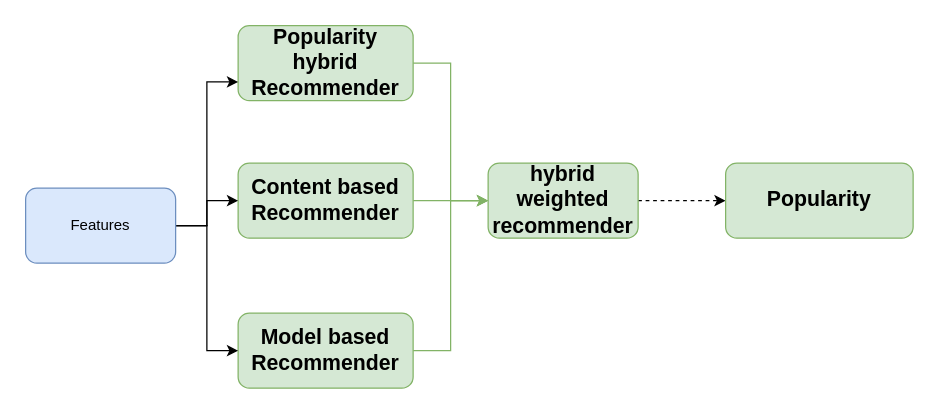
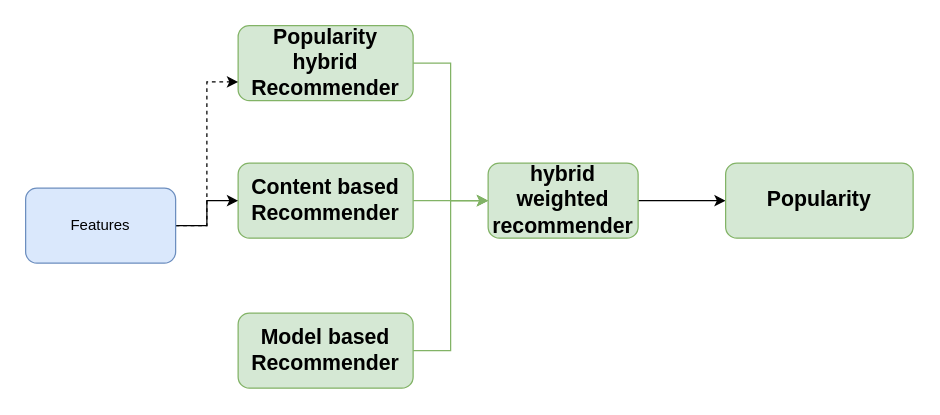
  <mxCell id="0" />
  <mxCell id="1" parent="0" />
  <mxCell id="2" style="edgeStyle=orthogonalEdgeStyle;rounded=0;orthogonalLoop=1;jettySize=auto;html=1;entryX=0;entryY=0.5;entryDx=0;entryDy=0;fontSize=17;fontStyle=1;fillColor=#d5e8d4;strokeColor=#82b366;" edge="1" parent="1" source="3" target="9"><mxGeometry relative="1" as="geometry" /></mxCell>
  <mxCell id="3" value="Popularity hybrid&lt;br style=&quot;font-size: 17px;&quot;&gt;Recommender" style="rounded=1;whiteSpace=wrap;html=1;fontSize=17;fontStyle=1;fillColor=#d5e8d4;strokeColor=#82b366;" vertex="1" parent="1"><mxGeometry x="190" y="20" width="140" height="60" as="geometry" /></mxCell>
  <mxCell id="4" style="edgeStyle=orthogonalEdgeStyle;rounded=0;orthogonalLoop=1;jettySize=auto;html=1;exitX=1;exitY=0.5;exitDx=0;exitDy=0;fontSize=17;fontStyle=1;fillColor=#d5e8d4;strokeColor=#82b366;" edge="1" parent="1" source="5"><mxGeometry relative="1" as="geometry"><mxPoint x="390" y="160" as="targetPoint" /></mxGeometry></mxCell>
  <mxCell id="5" value="Content based&lt;br style=&quot;font-size: 17px;&quot;&gt;Recommender" style="rounded=1;whiteSpace=wrap;html=1;fontSize=17;fontStyle=1;fillColor=#d5e8d4;strokeColor=#82b366;" vertex="1" parent="1"><mxGeometry x="190" y="130" width="140" height="60" as="geometry" /></mxCell>
  <mxCell id="6" style="edgeStyle=orthogonalEdgeStyle;rounded=0;orthogonalLoop=1;jettySize=auto;html=1;fontSize=17;fontStyle=1;fillColor=#d5e8d4;strokeColor=#82b366;" edge="1" parent="1" source="7"><mxGeometry relative="1" as="geometry"><mxPoint x="390" y="160" as="targetPoint" /><Array as="points"><mxPoint x="360" y="280" /><mxPoint x="360" y="160" /></Array></mxGeometry></mxCell>
  <mxCell id="7" value="Model based&lt;br style=&quot;font-size: 17px;&quot;&gt;Recommender" style="rounded=1;whiteSpace=wrap;html=1;fontSize=17;fontStyle=1;fillColor=#d5e8d4;strokeColor=#82b366;" vertex="1" parent="1"><mxGeometry x="190" y="250" width="140" height="60" as="geometry" /></mxCell>
- <mxCell id="8" style="edgeStyle=orthogonalEdgeStyle;rounded=0;orthogonalLoop=1;jettySize=auto;html=1;dashed=1;" edge="1" parent="1" source="9" target="10"><mxGeometry relative="1" as="geometry" /></mxCell>
+ <mxCell id="8" style="edgeStyle=orthogonalEdgeStyle;rounded=0;orthogonalLoop=1;jettySize=auto;html=1;" edge="1" parent="1" source="9" target="10"><mxGeometry relative="1" as="geometry" /></mxCell>
  <mxCell id="9" value="hybrid weighted&lt;br style=&quot;font-size: 17px;&quot;&gt;recommender" style="rounded=1;whiteSpace=wrap;html=1;fontSize=17;fontStyle=1;fillColor=#d5e8d4;strokeColor=#82b366;" vertex="1" parent="1"><mxGeometry x="390" y="130" width="120" height="60" as="geometry" /></mxCell>
  <mxCell id="10" value="Popularity" style="rounded=1;whiteSpace=wrap;html=1;fontSize=17;fontStyle=1;fillColor=#d5e8d4;strokeColor=#82b366;" vertex="1" parent="1"><mxGeometry x="580" y="130" width="150" height="60" as="geometry" /></mxCell>
- <mxCell id="11" style="edgeStyle=orthogonalEdgeStyle;rounded=0;orthogonalLoop=1;jettySize=auto;html=1;entryX=0;entryY=0.75;entryDx=0;entryDy=0;" edge="1" parent="1" source="14" target="3"><mxGeometry relative="1" as="geometry" /></mxCell>
+ <mxCell id="11" style="edgeStyle=orthogonalEdgeStyle;rounded=0;orthogonalLoop=1;jettySize=auto;html=1;entryX=0;entryY=0.75;entryDx=0;entryDy=0;dashed=1;" edge="1" parent="1" source="14" target="3"><mxGeometry relative="1" as="geometry" /></mxCell>
  <mxCell id="12" style="edgeStyle=orthogonalEdgeStyle;rounded=0;orthogonalLoop=1;jettySize=auto;html=1;entryX=0;entryY=0.5;entryDx=0;entryDy=0;" edge="1" parent="1" source="14" target="5"><mxGeometry relative="1" as="geometry" /></mxCell>
- <mxCell id="13" style="edgeStyle=orthogonalEdgeStyle;rounded=0;orthogonalLoop=1;jettySize=auto;html=1;entryX=0;entryY=0.5;entryDx=0;entryDy=0;" edge="1" parent="1" source="14" target="7"><mxGeometry relative="1" as="geometry" /></mxCell>
  <mxCell id="14" value="Features" style="rounded=1;whiteSpace=wrap;html=1;fillColor=#dae8fc;strokeColor=#6c8ebf;" vertex="1" parent="1"><mxGeometry x="20" y="150" width="120" height="60" as="geometry" /></mxCell>
